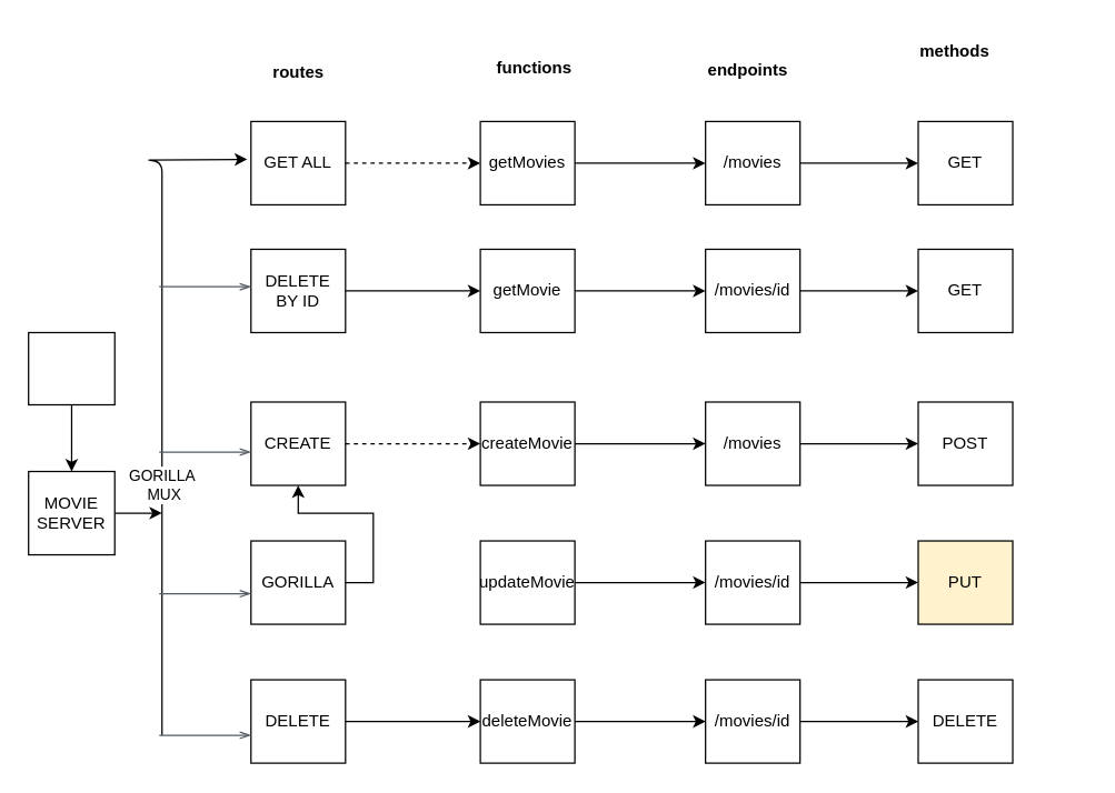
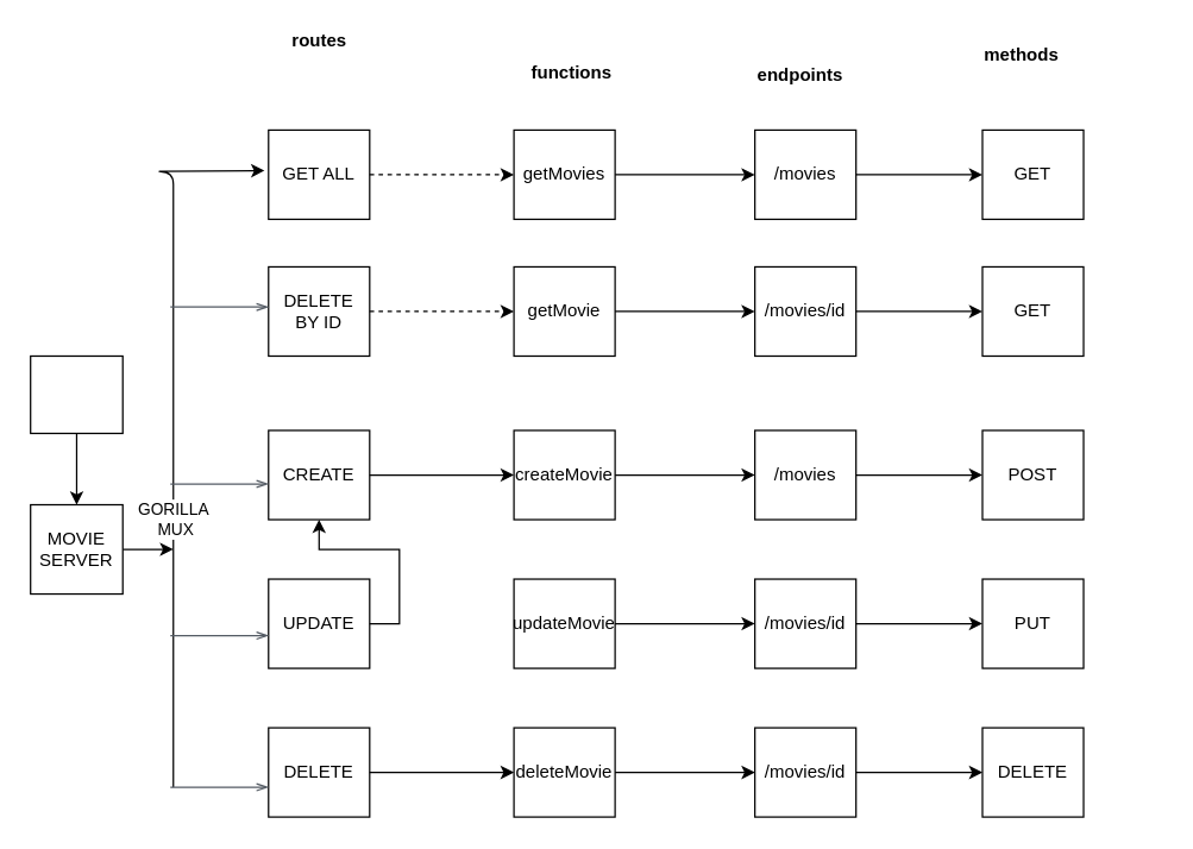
  <mxCell id="0" />
  <mxCell id="1" parent="0" />
  <mxCell id="2" style="edgeStyle=orthogonalEdgeStyle;rounded=0;orthogonalLoop=1;jettySize=auto;html=1;exitX=0.5;exitY=1;exitDx=0;exitDy=0;entryX=0.5;entryY=0;entryDx=0;entryDy=0;" edge="1" parent="1" source="3" target="5"><mxGeometry relative="1" as="geometry" /></mxCell>
  <mxCell id="3" value="" style="rounded=0;whiteSpace=wrap;html=1;" vertex="1" parent="1"><mxGeometry x="20" y="239" width="62" height="52" as="geometry" /></mxCell>
  <mxCell id="4" style="edgeStyle=orthogonalEdgeStyle;rounded=0;orthogonalLoop=1;jettySize=auto;html=1;exitX=1;exitY=0.5;exitDx=0;exitDy=0;" edge="1" parent="1" source="5"><mxGeometry relative="1" as="geometry"><mxPoint x="116" y="368.778" as="targetPoint" /></mxGeometry></mxCell>
  <mxCell id="5" value="MOVIE SERVER" style="rounded=0;whiteSpace=wrap;html=1;" vertex="1" parent="1"><mxGeometry x="20" y="339" width="62" height="60" as="geometry" /></mxCell>
  <mxCell id="6" value="" style="group" vertex="1" connectable="0" parent="1"><mxGeometry x="180" y="69" width="120" height="480" as="geometry" /></mxCell>
  <mxCell id="7" value="" style="group" vertex="1" connectable="0" parent="6"><mxGeometry y="18" width="68" height="462" as="geometry" /></mxCell>
  <mxCell id="8" value="DELETE BY ID" style="rounded=0;whiteSpace=wrap;html=1;" vertex="1" parent="7"><mxGeometry y="92" width="68" height="60" as="geometry" /></mxCell>
  <mxCell id="9" value="CREATE" style="rounded=0;whiteSpace=wrap;html=1;" vertex="1" parent="7"><mxGeometry y="202" width="68" height="60" as="geometry" /></mxCell>
- <mxCell id="10" value="GORILLA" style="rounded=0;whiteSpace=wrap;html=1;" vertex="1" parent="7"><mxGeometry y="302" width="68" height="60" as="geometry" /></mxCell>
+ <mxCell id="10" value="UPDATE" style="rounded=0;whiteSpace=wrap;html=1;" vertex="1" parent="7"><mxGeometry y="302" width="68" height="60" as="geometry" /></mxCell>
  <mxCell id="11" value="DELETE" style="rounded=0;whiteSpace=wrap;html=1;" vertex="1" parent="7"><mxGeometry y="402" width="68" height="60" as="geometry" /></mxCell>
  <mxCell id="12" value="GET ALL" style="rounded=0;whiteSpace=wrap;html=1;" vertex="1" parent="7"><mxGeometry width="68" height="60" as="geometry" /></mxCell>
  <mxCell id="13" value="" style="group" vertex="1" connectable="0" parent="1"><mxGeometry x="345" y="69" width="120" height="480" as="geometry" /></mxCell>
  <mxCell id="14" value="" style="group" vertex="1" connectable="0" parent="13"><mxGeometry y="18" width="68" height="462" as="geometry" /></mxCell>
  <mxCell id="15" value="getMovie" style="rounded=0;whiteSpace=wrap;html=1;" vertex="1" parent="14"><mxGeometry y="92" width="68" height="60" as="geometry" /></mxCell>
  <mxCell id="16" value="createMovie" style="rounded=0;whiteSpace=wrap;html=1;" vertex="1" parent="14"><mxGeometry y="202" width="68" height="60" as="geometry" /></mxCell>
  <mxCell id="17" value="updateMovie" style="rounded=0;whiteSpace=wrap;html=1;" vertex="1" parent="14"><mxGeometry y="302" width="68" height="60" as="geometry" /></mxCell>
  <mxCell id="18" value="deleteMovie" style="rounded=0;whiteSpace=wrap;html=1;" vertex="1" parent="14"><mxGeometry y="402" width="68" height="60" as="geometry" /></mxCell>
  <mxCell id="19" value="getMovies" style="rounded=0;whiteSpace=wrap;html=1;" vertex="1" parent="14"><mxGeometry width="68" height="60" as="geometry" /></mxCell>
  <mxCell id="20" value="" style="group" vertex="1" connectable="0" parent="1"><mxGeometry x="507" y="69" width="120" height="480" as="geometry" /></mxCell>
  <mxCell id="21" value="" style="group" vertex="1" connectable="0" parent="20"><mxGeometry y="18" width="68" height="462" as="geometry" /></mxCell>
  <mxCell id="22" value="/movies/id" style="rounded=0;whiteSpace=wrap;html=1;" vertex="1" parent="21"><mxGeometry y="92" width="68" height="60" as="geometry" /></mxCell>
  <mxCell id="23" value="/movies" style="rounded=0;whiteSpace=wrap;html=1;" vertex="1" parent="21"><mxGeometry y="202" width="68" height="60" as="geometry" /></mxCell>
  <mxCell id="24" value="/movies/id" style="rounded=0;whiteSpace=wrap;html=1;" vertex="1" parent="21"><mxGeometry y="302" width="68" height="60" as="geometry" /></mxCell>
  <mxCell id="25" value="/movies/id" style="rounded=0;whiteSpace=wrap;html=1;" vertex="1" parent="21"><mxGeometry y="402" width="68" height="60" as="geometry" /></mxCell>
  <mxCell id="26" value="/movies" style="rounded=0;whiteSpace=wrap;html=1;" vertex="1" parent="21"><mxGeometry width="68" height="60" as="geometry" /></mxCell>
  <mxCell id="27" value="&lt;b&gt;endpoints&lt;/b&gt;" style="text;whiteSpace=wrap;html=1;" vertex="1" parent="20"><mxGeometry y="-33" width="85" height="51" as="geometry" /></mxCell>
  <mxCell id="28" value="" style="group" vertex="1" connectable="0" parent="1"><mxGeometry x="660" y="69" width="120" height="480" as="geometry" /></mxCell>
  <mxCell id="29" value="" style="group" vertex="1" connectable="0" parent="28"><mxGeometry y="18" width="68" height="462" as="geometry" /></mxCell>
  <mxCell id="30" value="GET" style="rounded=0;whiteSpace=wrap;html=1;" vertex="1" parent="29"><mxGeometry y="92" width="68" height="60" as="geometry" /></mxCell>
  <mxCell id="31" value="POST" style="rounded=0;whiteSpace=wrap;html=1;" vertex="1" parent="29"><mxGeometry y="202" width="68" height="60" as="geometry" /></mxCell>
- <mxCell id="32" value="PUT" style="rounded=0;whiteSpace=wrap;html=1;fillColor=#fff2cc;" vertex="1" parent="29"><mxGeometry y="302" width="68" height="60" as="geometry" /></mxCell>
+ <mxCell id="32" value="PUT" style="rounded=0;whiteSpace=wrap;html=1;" vertex="1" parent="29"><mxGeometry y="302" width="68" height="60" as="geometry" /></mxCell>
  <mxCell id="33" value="DELETE" style="rounded=0;whiteSpace=wrap;html=1;" vertex="1" parent="29"><mxGeometry y="402" width="68" height="60" as="geometry" /></mxCell>
  <mxCell id="34" value="GET" style="rounded=0;whiteSpace=wrap;html=1;" vertex="1" parent="29"><mxGeometry width="68" height="60" as="geometry" /></mxCell>
  <mxCell id="35" style="edgeStyle=orthogonalEdgeStyle;rounded=0;orthogonalLoop=1;jettySize=auto;html=1;exitX=1;exitY=0.5;exitDx=0;exitDy=0;dashed=1;" edge="1" parent="1" source="12" target="19"><mxGeometry relative="1" as="geometry" /></mxCell>
  <mxCell id="36" style="edgeStyle=orthogonalEdgeStyle;rounded=0;orthogonalLoop=1;jettySize=auto;html=1;exitX=1;exitY=0.5;exitDx=0;exitDy=0;entryX=0;entryY=0.5;entryDx=0;entryDy=0;" edge="1" parent="1" source="19" target="26"><mxGeometry relative="1" as="geometry" /></mxCell>
  <mxCell id="37" style="edgeStyle=orthogonalEdgeStyle;rounded=0;orthogonalLoop=1;jettySize=auto;html=1;exitX=1;exitY=0.5;exitDx=0;exitDy=0;entryX=0;entryY=0.5;entryDx=0;entryDy=0;" edge="1" parent="1" source="26" target="34"><mxGeometry relative="1" as="geometry" /></mxCell>
- <mxCell id="38" style="edgeStyle=orthogonalEdgeStyle;rounded=0;orthogonalLoop=1;jettySize=auto;html=1;exitX=1;exitY=0.5;exitDx=0;exitDy=0;" edge="1" parent="1" source="8" target="15"><mxGeometry relative="1" as="geometry" /></mxCell>
+ <mxCell id="38" style="edgeStyle=orthogonalEdgeStyle;rounded=0;orthogonalLoop=1;jettySize=auto;html=1;exitX=1;exitY=0.5;exitDx=0;exitDy=0;dashed=1;" edge="1" parent="1" source="8" target="15"><mxGeometry relative="1" as="geometry" /></mxCell>
  <mxCell id="39" style="edgeStyle=orthogonalEdgeStyle;rounded=0;orthogonalLoop=1;jettySize=auto;html=1;exitX=1;exitY=0.5;exitDx=0;exitDy=0;entryX=0;entryY=0.5;entryDx=0;entryDy=0;" edge="1" parent="1" source="15" target="22"><mxGeometry relative="1" as="geometry" /></mxCell>
  <mxCell id="40" style="edgeStyle=orthogonalEdgeStyle;rounded=0;orthogonalLoop=1;jettySize=auto;html=1;exitX=1;exitY=0.5;exitDx=0;exitDy=0;entryX=0;entryY=0.5;entryDx=0;entryDy=0;" edge="1" parent="1" source="22" target="30"><mxGeometry relative="1" as="geometry" /></mxCell>
  <mxCell id="41" style="edgeStyle=orthogonalEdgeStyle;rounded=0;orthogonalLoop=1;jettySize=auto;html=1;exitX=1;exitY=0.5;exitDx=0;exitDy=0;entryX=0;entryY=0.5;entryDx=0;entryDy=0;" edge="1" parent="1" source="16" target="23"><mxGeometry relative="1" as="geometry" /></mxCell>
  <mxCell id="42" style="edgeStyle=orthogonalEdgeStyle;rounded=0;orthogonalLoop=1;jettySize=auto;html=1;exitX=1;exitY=0.5;exitDx=0;exitDy=0;entryX=0;entryY=0.5;entryDx=0;entryDy=0;" edge="1" parent="1" source="23" target="31"><mxGeometry relative="1" as="geometry" /></mxCell>
  <mxCell id="43" style="edgeStyle=orthogonalEdgeStyle;rounded=0;orthogonalLoop=1;jettySize=auto;html=1;exitX=1;exitY=0.5;exitDx=0;exitDy=0;entryX=0;entryY=0.5;entryDx=0;entryDy=0;" edge="1" parent="1" source="17" target="24"><mxGeometry relative="1" as="geometry" /></mxCell>
  <mxCell id="44" style="edgeStyle=orthogonalEdgeStyle;rounded=0;orthogonalLoop=1;jettySize=auto;html=1;exitX=1;exitY=0.5;exitDx=0;exitDy=0;entryX=0;entryY=0.5;entryDx=0;entryDy=0;" edge="1" parent="1" source="24" target="32"><mxGeometry relative="1" as="geometry" /></mxCell>
  <mxCell id="45" style="edgeStyle=orthogonalEdgeStyle;rounded=0;orthogonalLoop=1;jettySize=auto;html=1;exitX=1;exitY=0.5;exitDx=0;exitDy=0;entryX=0;entryY=0.5;entryDx=0;entryDy=0;" edge="1" parent="1" source="11" target="18"><mxGeometry relative="1" as="geometry" /></mxCell>
- <mxCell id="46" style="edgeStyle=orthogonalEdgeStyle;rounded=0;orthogonalLoop=1;jettySize=auto;html=1;exitX=1;exitY=0.5;exitDx=0;exitDy=0;dashed=1;" edge="1" parent="1" source="9" target="16"><mxGeometry relative="1" as="geometry" /></mxCell>
+ <mxCell id="46" style="edgeStyle=orthogonalEdgeStyle;rounded=0;orthogonalLoop=1;jettySize=auto;html=1;exitX=1;exitY=0.5;exitDx=0;exitDy=0;" edge="1" parent="1" source="9" target="16"><mxGeometry relative="1" as="geometry" /></mxCell>
  <mxCell id="47" style="edgeStyle=orthogonalEdgeStyle;rounded=0;orthogonalLoop=1;jettySize=auto;html=1;exitX=1;exitY=0.5;exitDx=0;exitDy=0;" edge="1" parent="1" source="10" target="9"><mxGeometry relative="1" as="geometry" /></mxCell>
  <mxCell id="48" style="edgeStyle=orthogonalEdgeStyle;rounded=0;orthogonalLoop=1;jettySize=auto;html=1;exitX=1;exitY=0.5;exitDx=0;exitDy=0;entryX=0;entryY=0.5;entryDx=0;entryDy=0;" edge="1" parent="1" source="18" target="25"><mxGeometry relative="1" as="geometry" /></mxCell>
  <mxCell id="49" style="edgeStyle=orthogonalEdgeStyle;rounded=0;orthogonalLoop=1;jettySize=auto;html=1;exitX=1;exitY=0.5;exitDx=0;exitDy=0;entryX=0;entryY=0.5;entryDx=0;entryDy=0;" edge="1" parent="1" source="25" target="33"><mxGeometry relative="1" as="geometry" /></mxCell>
  <mxCell id="50" value="" style="curved=1;endArrow=classic;html=1;rounded=0;entryX=-0.04;entryY=0.455;entryDx=0;entryDy=0;entryPerimeter=0;" edge="1" parent="1" target="12"><mxGeometry width="50" height="50" relative="1" as="geometry"><mxPoint x="116" y="529" as="sourcePoint" /><mxPoint x="116" y="97.86" as="targetPoint" /><Array as="points"><mxPoint x="116" y="335.86" /><mxPoint x="116" y="250.86" /><mxPoint x="116" y="199.86" /><mxPoint x="116" y="165.86" /><mxPoint x="116" y="131.86" /><mxPoint x="116" y="114.86" /><mxPoint x="99" y="114.86" /></Array></mxGeometry></mxCell>
  <mxCell id="51" value="GORILLA&lt;br&gt;&amp;nbsp;MUX" style="edgeLabel;html=1;align=center;verticalAlign=middle;resizable=0;points=[];" vertex="1" connectable="0" parent="50"><mxGeometry x="-0.314" y="1" relative="1" as="geometry"><mxPoint y="-6" as="offset" /></mxGeometry></mxCell>
  <mxCell id="52" value="" style="edgeStyle=orthogonalEdgeStyle;html=1;endArrow=openThin;elbow=vertical;startArrow=none;endFill=0;strokeColor=#545B64;rounded=0;" edge="1" parent="1"><mxGeometry width="100" relative="1" as="geometry"><mxPoint x="114" y="529" as="sourcePoint" /><mxPoint x="180" y="529" as="targetPoint" /></mxGeometry></mxCell>
  <mxCell id="53" value="" style="edgeStyle=orthogonalEdgeStyle;html=1;endArrow=openThin;elbow=vertical;startArrow=none;endFill=0;strokeColor=#545B64;rounded=0;" edge="1" parent="1"><mxGeometry width="100" relative="1" as="geometry"><mxPoint x="114" y="427" as="sourcePoint" /><mxPoint x="180" y="427" as="targetPoint" /></mxGeometry></mxCell>
  <mxCell id="54" value="" style="edgeStyle=orthogonalEdgeStyle;html=1;endArrow=openThin;elbow=vertical;startArrow=none;endFill=0;strokeColor=#545B64;rounded=0;" edge="1" parent="1"><mxGeometry width="100" relative="1" as="geometry"><mxPoint x="114" y="325" as="sourcePoint" /><mxPoint x="180" y="325" as="targetPoint" /></mxGeometry></mxCell>
  <mxCell id="55" value="" style="edgeStyle=orthogonalEdgeStyle;html=1;endArrow=openThin;elbow=vertical;startArrow=none;endFill=0;strokeColor=#545B64;rounded=0;" edge="1" parent="1"><mxGeometry width="100" relative="1" as="geometry"><mxPoint x="114" y="206" as="sourcePoint" /><mxPoint x="180" y="206" as="targetPoint" /></mxGeometry></mxCell>
- <mxCell id="56" value="&lt;b&gt;routes&lt;/b&gt;" style="text;html=1;align=center;verticalAlign=middle;resizable=0;points=[];autosize=1;strokeColor=none;fillColor=none;" vertex="1" parent="1"><mxGeometry x="180" y="35" width="68" height="34" as="geometry" /></mxCell>
+ <mxCell id="56" value="&lt;b&gt;routes&lt;/b&gt;" style="text;html=1;align=center;verticalAlign=middle;resizable=0;points=[];autosize=1;strokeColor=none;fillColor=none;" vertex="1" parent="1"><mxGeometry x="180" y="10" width="68" height="34" as="geometry" /></mxCell>
  <mxCell id="57" value="&amp;nbsp; &amp;nbsp;&lt;b&gt;functions&lt;/b&gt;" style="text;whiteSpace=wrap;html=1;" vertex="1" parent="1"><mxGeometry x="345" y="35" width="85" height="51" as="geometry" /></mxCell>
  <mxCell id="58" value="&lt;b&gt;methods&lt;/b&gt;" style="text;html=1;align=center;verticalAlign=middle;resizable=0;points=[];autosize=1;strokeColor=none;fillColor=none;" vertex="1" parent="1"><mxGeometry x="643" y="20" width="85" height="34" as="geometry" /></mxCell>
